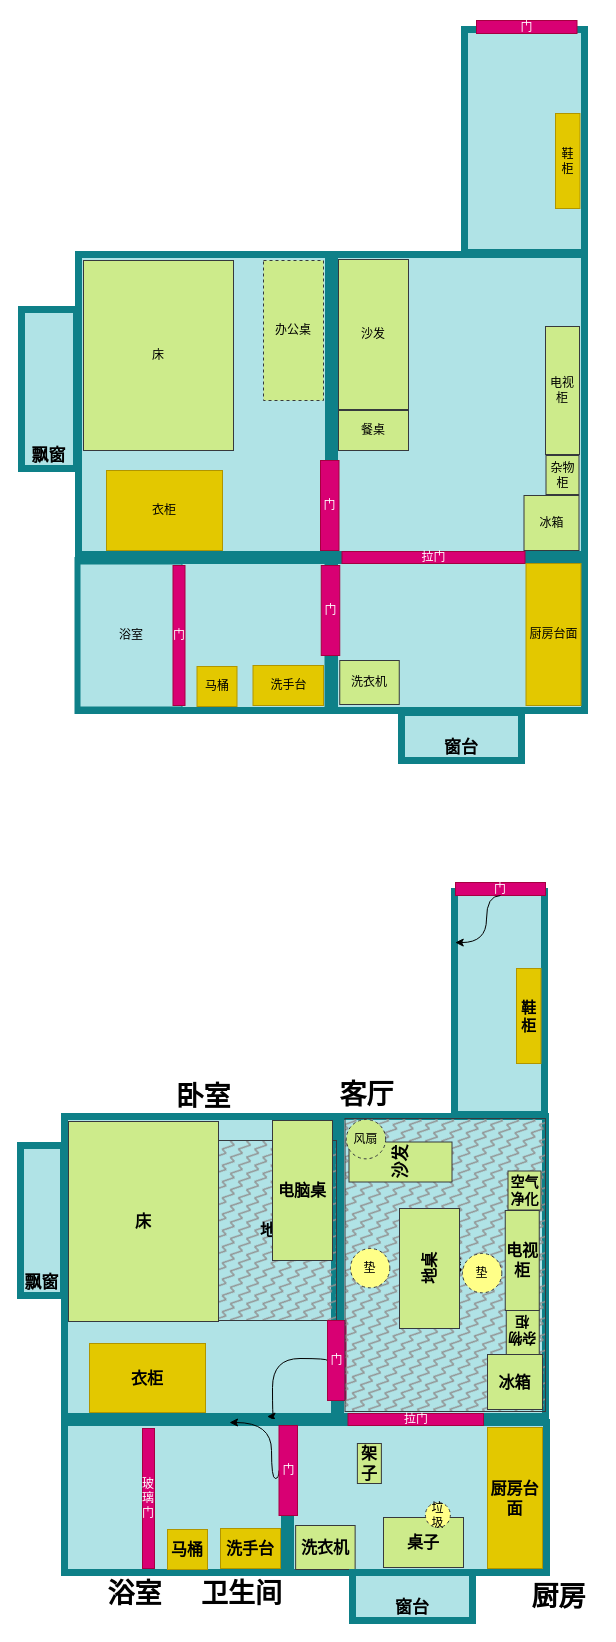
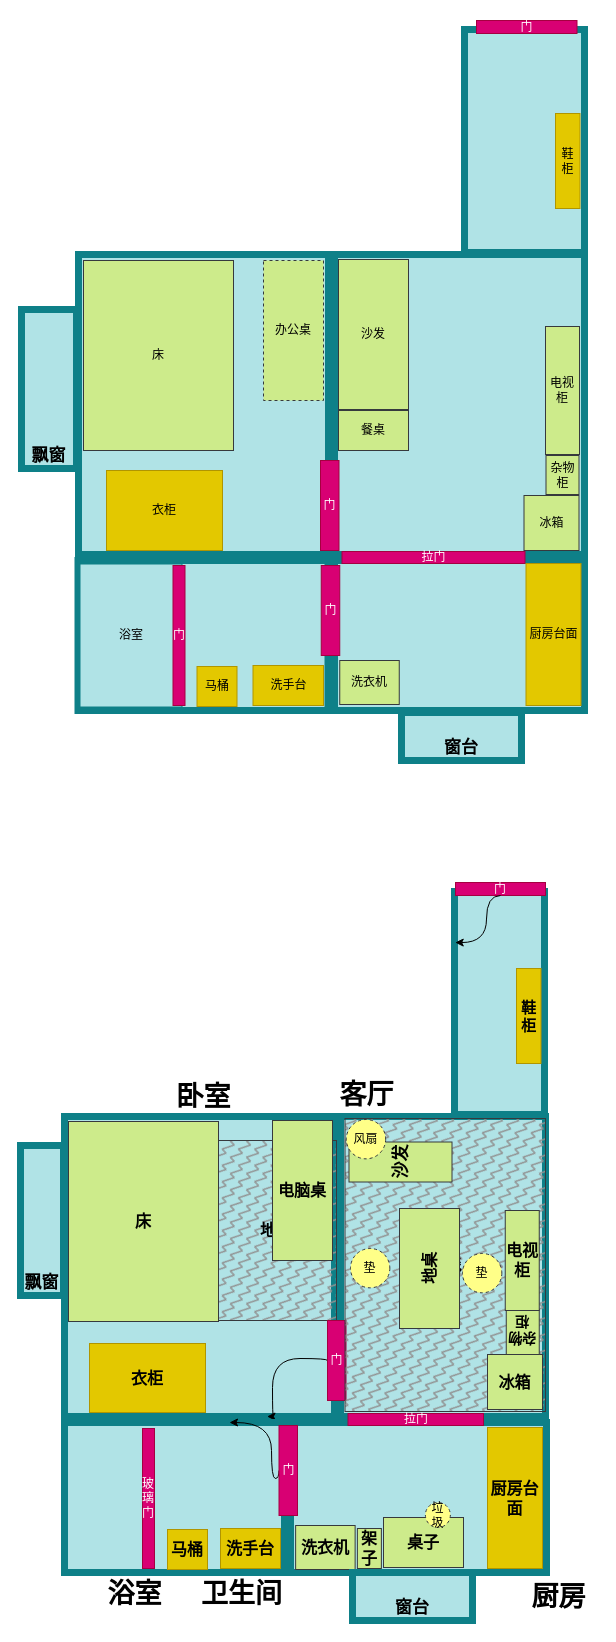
  <mxCell id="0" />
  <mxCell id="1" parent="0" />
  <mxCell id="2" value="" style="rounded=0;whiteSpace=wrap;html=1;fillColor=#b0e3e6;strokeColor=#0e8088;fontStyle=1;fontSize=17;fillOpacity=100;strokeOpacity=100;resizeWidth=1;resizeHeight=1;verticalAlign=bottom;strokeWidth=7;align=center;" parent="1" vertex="1"><mxGeometry x="334" y="254" width="250" height="300" as="geometry" /></mxCell>
  <mxCell id="3" value="" style="rounded=0;whiteSpace=wrap;html=1;fillColor=#b0e3e6;strokeColor=#0e8088;fontStyle=1;fontSize=17;fillOpacity=100;strokeOpacity=100;resizeWidth=1;resizeHeight=1;verticalAlign=bottom;strokeWidth=7;align=right;" parent="1" vertex="1"><mxGeometry x="78" y="254" width="250" height="300" as="geometry" /></mxCell>
  <mxCell id="4" value="床" style="rounded=0;whiteSpace=wrap;html=1;fillColor=#cdeb8b;strokeColor=#36393d;" parent="1" vertex="1"><mxGeometry x="83" y="260" width="150" height="190" as="geometry" /></mxCell>
  <mxCell id="5" value="办公桌" style="rounded=0;whiteSpace=wrap;html=1;fillColor=#cdeb8b;strokeColor=#36393d;dashed=1;" parent="1" vertex="1"><mxGeometry x="263" y="260" width="60" height="140" as="geometry" /></mxCell>
  <mxCell id="6" value="衣柜" style="rounded=0;whiteSpace=wrap;html=1;fillColor=#e3c800;strokeColor=#B09500;fontColor=#000000;" parent="1" vertex="1"><mxGeometry x="106" y="470" width="116" height="80" as="geometry" /></mxCell>
  <mxCell id="7" value="门" style="rounded=0;whiteSpace=wrap;html=1;fillColor=#d80073;fontColor=#ffffff;strokeColor=#A50040;" parent="1" vertex="1"><mxGeometry x="320" y="460" width="18.5" height="90" as="geometry" /></mxCell>
  <mxCell id="8" value="" style="rounded=0;whiteSpace=wrap;html=1;fillColor=#b0e3e6;strokeColor=#0e8088;fontStyle=1;fontSize=17;fillOpacity=100;strokeOpacity=100;resizeWidth=1;resizeHeight=1;verticalAlign=bottom;strokeWidth=7;align=center;" parent="1" vertex="1"><mxGeometry x="77.5" y="560" width="250" height="150" as="geometry" /></mxCell>
  <mxCell id="9" value="" style="rounded=0;whiteSpace=wrap;html=1;fillColor=#b0e3e6;strokeColor=#0e8088;fontStyle=1;fontSize=17;fillOpacity=100;strokeOpacity=100;resizeWidth=1;resizeHeight=1;verticalAlign=bottom;strokeWidth=7;align=center;" parent="1" vertex="1"><mxGeometry x="334" y="560" width="250" height="150" as="geometry" /></mxCell>
  <mxCell id="10" value="门" style="rounded=0;whiteSpace=wrap;html=1;fillColor=#d80073;fontColor=#ffffff;strokeColor=#A50040;" parent="1" vertex="1"><mxGeometry x="320.75" y="565" width="18.5" height="90" as="geometry" /></mxCell>
  <mxCell id="11" value="浴室" style="rounded=0;whiteSpace=wrap;html=1;fillColor=#b0e3e6;strokeColor=#0e8088;" parent="1" vertex="1"><mxGeometry x="79.5" y="563.5" width="102" height="143" as="geometry" /></mxCell>
  <mxCell id="12" value="洗衣机" style="rounded=0;whiteSpace=wrap;html=1;fillColor=#cdeb8b;strokeColor=#36393d;" parent="1" vertex="1"><mxGeometry x="339.25" y="660" width="59.5" height="44" as="geometry" /></mxCell>
  <mxCell id="13" value="门" style="rounded=0;whiteSpace=wrap;html=1;fillColor=#d80073;fontColor=#ffffff;strokeColor=#A50040;" parent="1" vertex="1"><mxGeometry x="172.5" y="565" width="12" height="140" as="geometry" /></mxCell>
  <mxCell id="14" value="马桶" style="rounded=0;whiteSpace=wrap;html=1;fillColor=#e3c800;fontColor=#000000;strokeColor=#B09500;" parent="1" vertex="1"><mxGeometry x="196.5" y="666" width="40" height="40" as="geometry" /></mxCell>
  <mxCell id="15" value="洗手台" style="rounded=0;whiteSpace=wrap;html=1;fillColor=#e3c800;fontColor=#000000;strokeColor=#B09500;" parent="1" vertex="1"><mxGeometry x="252.5" y="665" width="70.5" height="40" as="geometry" /></mxCell>
  <mxCell id="16" value="冰箱" style="rounded=0;whiteSpace=wrap;html=1;fillColor=#cdeb8b;strokeColor=#36393d;" parent="1" vertex="1"><mxGeometry x="523.5" y="495" width="55" height="55" as="geometry" /></mxCell>
  <mxCell id="17" value="拉门" style="rounded=0;whiteSpace=wrap;html=1;fillColor=#d80073;fontColor=#ffffff;strokeColor=#A50040;" parent="1" vertex="1"><mxGeometry x="341.5" y="551" width="183" height="12" as="geometry" /></mxCell>
  <mxCell id="18" value="厨房台面" style="rounded=0;whiteSpace=wrap;html=1;fillColor=#e3c800;fontColor=#000000;strokeColor=#B09500;" parent="1" vertex="1"><mxGeometry x="525.5" y="563" width="55" height="142" as="geometry" /></mxCell>
  <mxCell id="19" value="杂物柜" style="rounded=0;whiteSpace=wrap;html=1;fillColor=#cdeb8b;strokeColor=#36393d;" parent="1" vertex="1"><mxGeometry x="545.5" y="455" width="33" height="39" as="geometry" /></mxCell>
  <mxCell id="20" value="电视柜" style="rounded=0;whiteSpace=wrap;html=1;fillColor=#cdeb8b;strokeColor=#36393d;" parent="1" vertex="1"><mxGeometry x="545" y="326" width="34" height="128" as="geometry" /></mxCell>
  <mxCell id="21" value="" style="rounded=0;whiteSpace=wrap;html=1;fillColor=#b0e3e6;strokeColor=#0e8088;fontStyle=1;fontSize=17;fillOpacity=100;strokeOpacity=100;resizeWidth=1;resizeHeight=1;verticalAlign=bottom;strokeWidth=7;align=center;" parent="1" vertex="1"><mxGeometry x="464" y="29" width="120" height="223" as="geometry" /></mxCell>
  <mxCell id="22" value="鞋柜" style="rounded=0;whiteSpace=wrap;html=1;fillColor=#e3c800;fontColor=#000000;strokeColor=#B09500;" parent="1" vertex="1"><mxGeometry x="555" y="113" width="24.5" height="95" as="geometry" /></mxCell>
  <mxCell id="23" value="门" style="rounded=0;whiteSpace=wrap;html=1;fillColor=#d80073;fontColor=#ffffff;strokeColor=#A50040;" parent="1" vertex="1"><mxGeometry x="476" y="20" width="100.5" height="13" as="geometry" /></mxCell>
  <mxCell id="24" value="窗台" style="rounded=0;whiteSpace=wrap;html=1;fillColor=#b0e3e6;strokeColor=#0e8088;fontStyle=1;fontSize=17;fillOpacity=100;strokeOpacity=100;resizeWidth=1;resizeHeight=1;verticalAlign=bottom;strokeWidth=7;align=center;" parent="1" vertex="1"><mxGeometry x="401" y="712" width="120" height="48" as="geometry" /></mxCell>
  <mxCell id="25" value="飘窗" style="rounded=0;whiteSpace=wrap;html=1;fillColor=#b0e3e6;strokeColor=#0e8088;fontStyle=1;fontSize=17;fillOpacity=100;strokeOpacity=100;resizeWidth=1;resizeHeight=1;verticalAlign=bottom;strokeWidth=7;align=center;" parent="1" vertex="1"><mxGeometry x="21" y="309" width="55" height="159" as="geometry" /></mxCell>
  <mxCell id="26" value="沙发" style="rounded=0;whiteSpace=wrap;html=1;fillColor=#cdeb8b;strokeColor=#36393d;" parent="1" vertex="1"><mxGeometry x="338" y="259" width="70" height="150" as="geometry" /></mxCell>
  <mxCell id="27" value="餐桌" style="rounded=0;whiteSpace=wrap;html=1;fillColor=#cdeb8b;strokeColor=#36393d;" parent="1" vertex="1"><mxGeometry x="338" y="410" width="70" height="40" as="geometry" /></mxCell>
  <mxCell id="28" value="" style="rounded=0;whiteSpace=wrap;html=1;fillColor=#b0e3e6;strokeColor=#0e8088;fontStyle=1;fontSize=17;fillOpacity=100;strokeOpacity=100;resizeWidth=1;resizeHeight=1;verticalAlign=bottom;strokeWidth=7;align=center;" parent="1" vertex="1"><mxGeometry x="340" y="1116" width="205" height="300" as="geometry" /></mxCell>
  <mxCell id="29" value="" style="rounded=0;whiteSpace=wrap;html=1;fillColor=#b0e3e6;strokeColor=#0e8088;fontStyle=1;fontSize=17;fillOpacity=100;strokeOpacity=100;resizeWidth=1;resizeHeight=1;verticalAlign=bottom;strokeWidth=7;align=right;" parent="1" vertex="1"><mxGeometry y="1116" width="270" height="300" as="geometry" x="64" /></mxCell>
  <mxCell id="30" value="地毯" style="rounded=0;whiteSpace=wrap;html=1;fillColor=#919191;strokeColor=#36393d;fontStyle=1;fontSize=16;fillStyle=zigzag-line;gradientColor=none;" parent="1" vertex="1"><mxGeometry x="216" y="1140" width="120" height="180" as="geometry" /></mxCell>
  <mxCell id="31" value="床" style="rounded=0;whiteSpace=wrap;html=1;fillColor=#cdeb8b;strokeColor=#36393d;fontStyle=1;fontSize=16;" parent="1" vertex="1"><mxGeometry x="68" y="1121" width="150" height="200" as="geometry" /></mxCell>
  <mxCell id="32" value="电脑桌" style="rounded=0;whiteSpace=wrap;html=1;fillColor=#cdeb8b;strokeColor=#36393d;fontStyle=1;fontSize=16;" parent="1" vertex="1"><mxGeometry x="272" y="1120" width="60" height="140" as="geometry" /></mxCell>
  <mxCell id="33" value="衣柜" style="rounded=0;whiteSpace=wrap;html=1;fillColor=#e3c800;strokeColor=#B09500;fontColor=#000000;fontStyle=1;fontSize=16;" parent="1" vertex="1"><mxGeometry x="89" y="1343" width="116" height="69" as="geometry" /></mxCell>
  <mxCell id="34" style="edgeStyle=orthogonalEdgeStyle;rounded=0;orthogonalLoop=1;jettySize=auto;html=1;exitX=0;exitY=0.5;exitDx=0;exitDy=0;entryX=0.75;entryY=1;entryDx=0;entryDy=0;curved=1;" parent="1" source="35" target="29" edge="1"><mxGeometry relative="1" as="geometry"><Array as="points"><mxPoint x="272" y="1358" /></Array></mxGeometry></mxCell>
  <mxCell id="35" value="门" style="rounded=0;whiteSpace=wrap;html=1;fillColor=#d80073;fontColor=#ffffff;strokeColor=#A50040;" parent="1" vertex="1"><mxGeometry x="327" y="1320" width="18.5" height="80" as="geometry" /></mxCell>
  <mxCell id="36" value="" style="rounded=0;whiteSpace=wrap;html=1;fillColor=#b0e3e6;strokeColor=#0e8088;fontStyle=1;fontSize=17;fillOpacity=100;strokeOpacity=100;resizeWidth=1;resizeHeight=1;verticalAlign=bottom;strokeWidth=7;align=center;" parent="1" vertex="1"><mxGeometry y="1422" width="220" height="150" as="geometry" x="64" /></mxCell>
  <mxCell id="37" value="" style="rounded=0;whiteSpace=wrap;html=1;fillColor=#b0e3e6;strokeColor=#0e8088;fontStyle=1;fontSize=17;fillOpacity=100;strokeOpacity=100;resizeWidth=1;resizeHeight=1;verticalAlign=bottom;strokeWidth=7;align=center;" parent="1" vertex="1"><mxGeometry x="290" y="1422" width="256" height="150" as="geometry" /></mxCell>
  <mxCell id="38" style="edgeStyle=orthogonalEdgeStyle;rounded=0;orthogonalLoop=1;jettySize=auto;html=1;exitX=0;exitY=0.5;exitDx=0;exitDy=0;entryX=0.75;entryY=0;entryDx=0;entryDy=0;elbow=vertical;curved=1;" parent="1" source="39" target="36" edge="1"><mxGeometry relative="1" as="geometry"><Array as="points"><mxPoint x="271" y="1478" /></Array></mxGeometry></mxCell>
  <mxCell id="39" value="门" style="rounded=0;whiteSpace=wrap;html=1;fillColor=#d80073;fontColor=#ffffff;strokeColor=#A50040;" parent="1" vertex="1"><mxGeometry x="278.5" y="1425" width="18.5" height="90" as="geometry" /></mxCell>
  <mxCell id="40" value="洗衣机" style="rounded=0;whiteSpace=wrap;html=1;fillColor=#cdeb8b;strokeColor=#36393d;fontStyle=1;fontSize=16;" parent="1" vertex="1"><mxGeometry x="295.13" y="1525" width="59.5" height="44" as="geometry" /></mxCell>
  <mxCell id="41" value="玻璃门" style="rounded=0;whiteSpace=wrap;html=1;fillColor=#d80073;fontColor=#ffffff;strokeColor=#A50040;" parent="1" vertex="1"><mxGeometry x="142" y="1428" width="12" height="140" as="geometry" /></mxCell>
  <mxCell id="42" value="地毯" style="rounded=0;whiteSpace=wrap;html=1;fillColor=#919191;strokeColor=#36393d;fontStyle=1;fontSize=16;fillStyle=zigzag-line;gradientColor=none;" parent="1" vertex="1"><mxGeometry x="344.5" y="1118" width="200.5" height="293" as="geometry" /></mxCell>
  <mxCell id="43" value="马桶" style="rounded=0;whiteSpace=wrap;html=1;fillColor=#e3c800;fontColor=#000000;strokeColor=#B09500;fontStyle=1;fontSize=16;" parent="1" vertex="1"><mxGeometry x="167" y="1529" width="40" height="40" as="geometry" /></mxCell>
  <mxCell id="44" value="洗手台" style="rounded=0;whiteSpace=wrap;html=1;fillColor=#e3c800;fontColor=#000000;strokeColor=#B09500;fontStyle=1;fontSize=16;" parent="1" vertex="1"><mxGeometry x="220" y="1528" width="60" height="40" as="geometry" /></mxCell>
  <mxCell id="45" value="冰箱" style="rounded=0;whiteSpace=wrap;html=1;fillColor=#cdeb8b;strokeColor=#36393d;fontStyle=1;fontSize=16;" parent="1" vertex="1"><mxGeometry x="487" y="1354" width="55" height="55" as="geometry" /></mxCell>
  <mxCell id="46" value="拉门" style="rounded=0;whiteSpace=wrap;html=1;fillColor=#d80073;fontColor=#ffffff;strokeColor=#A50040;" parent="1" vertex="1"><mxGeometry x="347.5" y="1413" width="135.5" height="12" as="geometry" /></mxCell>
  <mxCell id="47" value="厨房台面" style="rounded=0;whiteSpace=wrap;html=1;fillColor=#e3c800;fontColor=#000000;strokeColor=#B09500;fontStyle=1;fontSize=16;" parent="1" vertex="1"><mxGeometry x="487" y="1427" width="55" height="141" as="geometry" /></mxCell>
  <mxCell id="48" value="杂物柜" style="rounded=0;whiteSpace=wrap;html=1;fillColor=#cdeb8b;strokeColor=#36393d;fontStyle=1;fontSize=14;rotation=-180;" parent="1" vertex="1"><mxGeometry x="505.75" y="1309" width="33" height="45" as="geometry" /></mxCell>
  <mxCell id="49" value="" style="rounded=0;whiteSpace=wrap;html=1;fillColor=#b0e3e6;strokeColor=#0e8088;fontStyle=1;fontSize=17;fillOpacity=100;strokeOpacity=100;resizeWidth=1;resizeHeight=1;verticalAlign=bottom;strokeWidth=7;align=center;" parent="1" vertex="1"><mxGeometry x="454" y="891" width="90" height="223" as="geometry" /></mxCell>
  <mxCell id="50" value="鞋柜" style="rounded=0;whiteSpace=wrap;html=1;fillColor=#e3c800;fontColor=#000000;strokeColor=#B09500;fontStyle=1;fontSize=15;" parent="1" vertex="1"><mxGeometry x="516" y="968" width="24.5" height="95" as="geometry" /></mxCell>
  <mxCell id="51" value="门" style="rounded=0;whiteSpace=wrap;html=1;fillColor=#d80073;fontColor=#ffffff;strokeColor=#A50040;" parent="1" vertex="1"><mxGeometry x="455" y="882" width="90" height="13" as="geometry" /></mxCell>
  <mxCell id="52" value="窗台" style="rounded=0;whiteSpace=wrap;html=1;fillColor=#b0e3e6;strokeColor=#0e8088;fontStyle=1;fontSize=17;fillOpacity=100;strokeOpacity=100;resizeWidth=1;resizeHeight=1;verticalAlign=bottom;strokeWidth=7;align=center;" parent="1" vertex="1"><mxGeometry x="352" y="1572" width="120" height="48" as="geometry" /></mxCell>
  <mxCell id="53" value="飘窗" style="rounded=0;whiteSpace=wrap;html=1;fillColor=#b0e3e6;strokeColor=#0e8088;fontStyle=1;fontSize=17;fillOpacity=100;strokeOpacity=100;resizeWidth=1;resizeHeight=1;verticalAlign=bottom;strokeWidth=7;align=center;" parent="1" vertex="1"><mxGeometry x="20" y="1145" width="43" height="150" as="geometry" /></mxCell>
  <mxCell id="54" value="桌子" style="rounded=0;whiteSpace=wrap;html=1;fillColor=#cdeb8b;strokeColor=#36393d;fontStyle=1;fontSize=16;" parent="1" vertex="1"><mxGeometry x="383" y="1517" width="80" height="50" as="geometry" /></mxCell>
  <mxCell id="55" value="" style="group;rotation=-90;fontStyle=0;horizontal=1;verticalAlign=bottom;textDirection=ltr;labelPosition=left;verticalLabelPosition=top;align=right;" parent="1" vertex="1" connectable="0"><mxGeometry x="369" y="1238" width="120" height="85.33" as="geometry" /></mxCell>
  <mxCell id="56" value="地桌" style="rounded=0;whiteSpace=wrap;html=1;fillColor=#cdeb8b;strokeColor=#36393d;rotation=-90;fontStyle=1;fontSize=16;verticalAlign=middle;horizontal=1;" parent="55" vertex="1"><mxGeometry width="120" height="60" as="geometry" /></mxCell>
  <mxCell id="57" value="沙发" style="rounded=0;whiteSpace=wrap;html=1;fillColor=#cdeb8b;strokeColor=#36393d;fontStyle=1;fontSize=17;rotation=-90;" parent="1" vertex="1"><mxGeometry x="380" y="1110" width="40" height="103" as="geometry" /></mxCell>
- <mxCell id="58" value="风扇" style="ellipse;whiteSpace=wrap;html=1;aspect=fixed;dashed=1;fillColor=#cdeb8b;strokeColor=#36393d;" parent="1" vertex="1"><mxGeometry x="345.83" y="1119" width="39.333" height="39.333" as="geometry" /></mxCell>
- <mxCell id="59" value="空气净化" style="rounded=0;whiteSpace=wrap;html=1;fillColor=#cdeb8b;strokeColor=#36393d;fontStyle=1;fontSize=14;" parent="1" vertex="1"><mxGeometry x="507.5" y="1170.5" width="33" height="39" as="geometry" /></mxCell>
- <mxCell id="60" value="架子" style="rounded=0;whiteSpace=wrap;html=1;fillColor=#cdeb8b;strokeColor=#36393d;fontStyle=1;fontSize=16;" parent="1" vertex="1"><mxGeometry x="356.88" y="1443" width="24" height="40" as="geometry" /></mxCell>
+ <mxCell id="58" value="风扇" style="ellipse;whiteSpace=wrap;html=1;aspect=fixed;dashed=1;fillColor=#ffff88;strokeColor=#36393d;" parent="1" vertex="1"><mxGeometry x="345.83" y="1119" width="39.333" height="39.333" as="geometry" /></mxCell>
+ <mxCell id="60" value="架子" style="rounded=0;whiteSpace=wrap;html=1;fillColor=#cdeb8b;strokeColor=#36393d;fontStyle=1;fontSize=16;" parent="1" vertex="1"><mxGeometry x="356.88" y="1528" width="24" height="40" as="geometry" /></mxCell>
  <mxCell id="61" value="垃圾" style="ellipse;whiteSpace=wrap;html=1;aspect=fixed;dashed=1;fillColor=#ffff88;strokeColor=#36393d;" parent="1" vertex="1"><mxGeometry x="424.88" y="1502" width="25" height="25" as="geometry" /></mxCell>
  <mxCell id="62" style="edgeStyle=orthogonalEdgeStyle;rounded=0;orthogonalLoop=1;jettySize=auto;html=1;exitX=0.5;exitY=1;exitDx=0;exitDy=0;entryX=0.008;entryY=0.229;entryDx=0;entryDy=0;entryPerimeter=0;curved=1;" parent="1" source="51" target="49" edge="1"><mxGeometry relative="1" as="geometry"><Array as="points"><mxPoint x="486" y="942" /></Array></mxGeometry></mxCell>
  <mxCell id="63" value="卧室" style="text;html=1;align=center;verticalAlign=middle;resizable=0;points=[];autosize=1;strokeColor=none;fillColor=none;fontSize=27;fontStyle=1" parent="1" vertex="1"><mxGeometry x="166" y="1074" width="73" height="45" as="geometry" /></mxCell>
  <mxCell id="64" value="客厅" style="text;html=1;align=center;verticalAlign=middle;resizable=0;points=[];autosize=1;strokeColor=none;fillColor=none;fontSize=27;fontStyle=1" parent="1" vertex="1"><mxGeometry x="329" y="1072" width="73" height="45" as="geometry" /></mxCell>
  <mxCell id="65" value="厨房" style="text;html=1;align=center;verticalAlign=middle;resizable=0;points=[];autosize=1;strokeColor=none;fillColor=none;fontSize=27;fontStyle=1" parent="1" vertex="1"><mxGeometry x="521" y="1574" width="73" height="45" as="geometry" /></mxCell>
  <mxCell id="66" value="卫生间" style="text;html=1;align=center;verticalAlign=middle;resizable=0;points=[];autosize=1;strokeColor=none;fillColor=none;fontSize=27;fontStyle=1" parent="1" vertex="1"><mxGeometry x="191" y="1571" width="100" height="45" as="geometry" /></mxCell>
  <mxCell id="67" value="浴室" style="text;html=1;align=center;verticalAlign=middle;resizable=0;points=[];autosize=1;strokeColor=none;fillColor=none;fontSize=27;fontStyle=1" parent="1" vertex="1"><mxGeometry x="97" y="1571" width="73" height="45" as="geometry" /></mxCell>
  <mxCell id="68" value="电视柜" style="rounded=0;whiteSpace=wrap;html=1;fillColor=#cdeb8b;strokeColor=#36393d;fontStyle=1;fontSize=16;" parent="1" vertex="1"><mxGeometry x="504.75" y="1210" width="34" height="100" as="geometry" /></mxCell>
  <mxCell id="69" value="垫" style="ellipse;whiteSpace=wrap;html=1;aspect=fixed;dashed=1;fillColor=#ffff88;strokeColor=#36393d;rotation=0;" parent="1" vertex="1"><mxGeometry x="350" y="1248" width="39.333" height="39.333" as="geometry" /></mxCell>
  <mxCell id="70" value="垫" style="ellipse;whiteSpace=wrap;html=1;aspect=fixed;dashed=1;fillColor=#ffff88;strokeColor=#36393d;rotation=0;" parent="1" vertex="1"><mxGeometry x="462" y="1253" width="39.33" height="39.33" as="geometry" /></mxCell>
